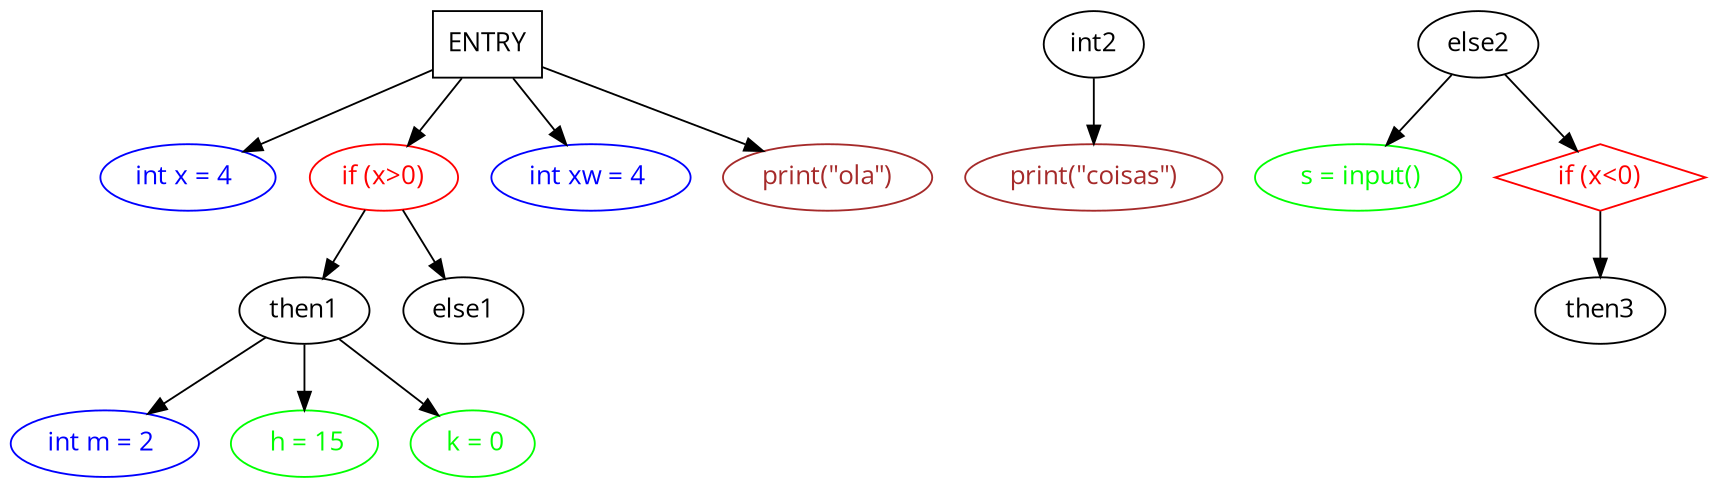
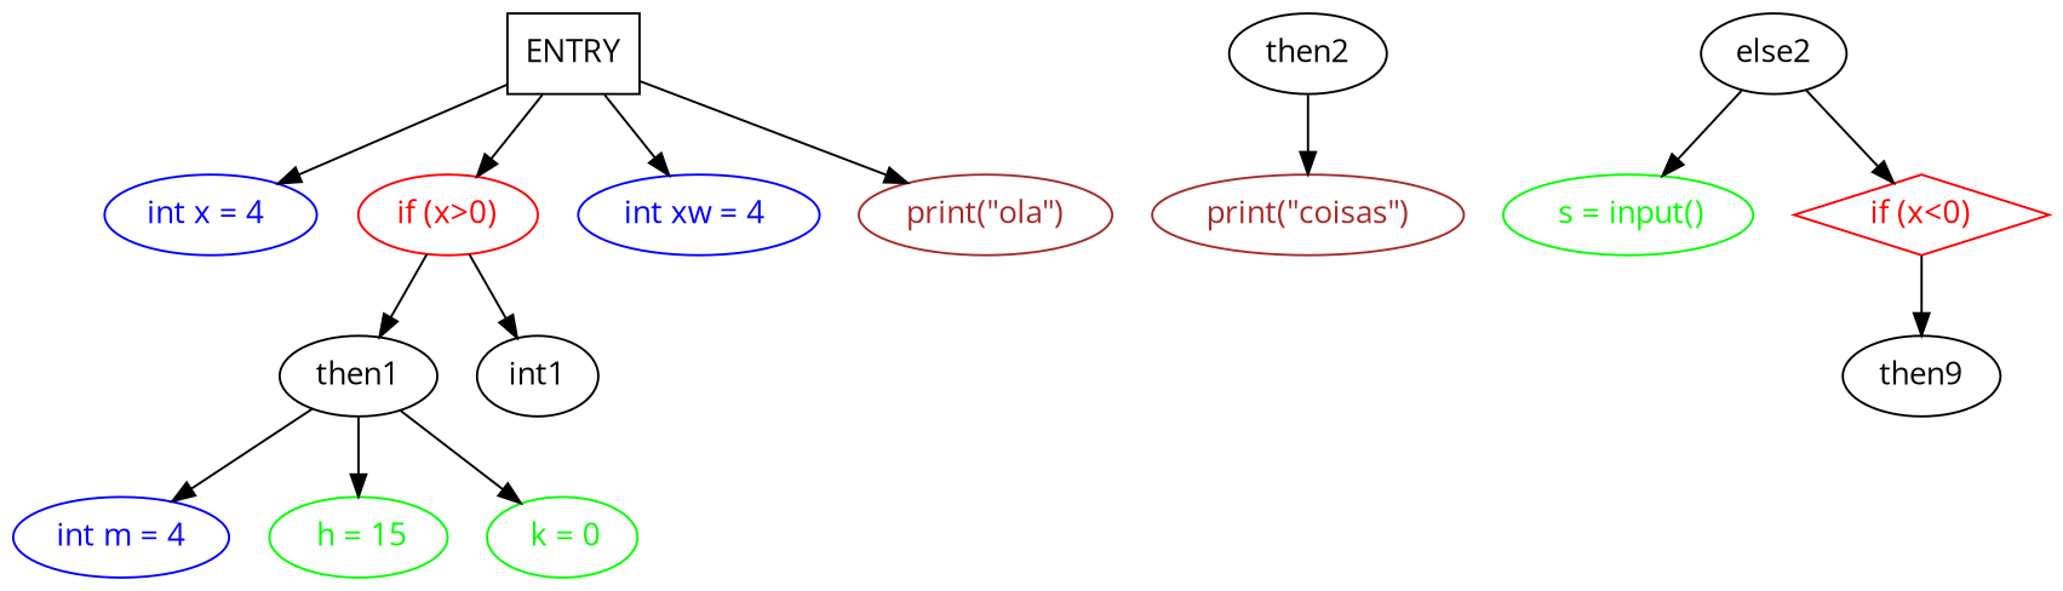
  digraph {
    fontname="Open Sans"
    rankdir=TB
    node [fontname="Open Sans"]
    edge [fontname="Open Sans"]
    ENTRY [shape=box]
    "int x = 4 " [color=blue fontcolor=blue]
    "if (x>0)" [color=red fontcolor=red shape=ellipse]
    "int xw = 4 " [color=blue fontcolor=blue]
    "print(\"ola\")" [color=brown fontcolor=brown]
    then1
-   else1
-   "int m = 2 " [color=blue fontcolor=blue]
+   else1 [label=int1]
+   "int m = 2 " [color=blue fontcolor=blue label="int m = 4"]
    " h = 15" [color=green fontcolor=green]
    " k = 0" [color=green fontcolor=green]
    "print(\"coisas\")" [color=brown fontcolor=brown]
-   then2 [label=int2]
+   then2
    " s = input()" [color=green fontcolor=green]
    else2
    "if (x<0)" [color=red fontcolor=red shape=diamond]
-   then3
+   then3 [label=then9]
    ENTRY -> "int x = 4 "
    ENTRY -> "if (x>0)"
    ENTRY -> "int xw = 4 "
    ENTRY -> "print(\"ola\")"
    "if (x>0)" -> then1
    "if (x>0)" -> else1
    then1 -> "int m = 2 "
    then1 -> " h = 15"
    then1 -> " k = 0"
    then2 -> "print(\"coisas\")"
    else2 -> " s = input()"
    else2 -> "if (x<0)"
    "if (x<0)" -> then3
  }
